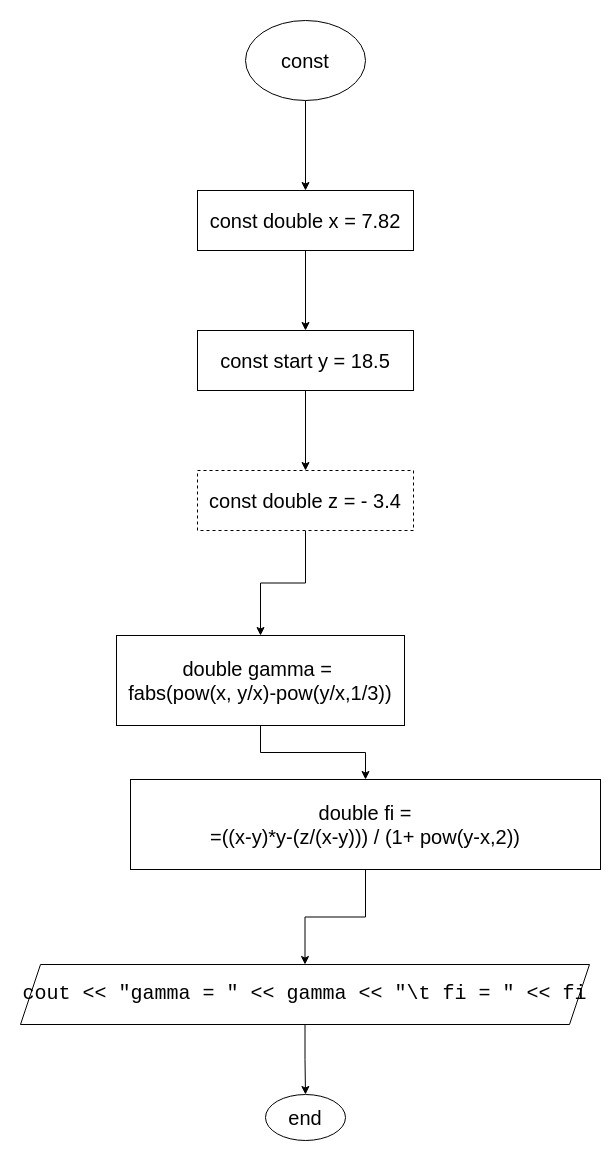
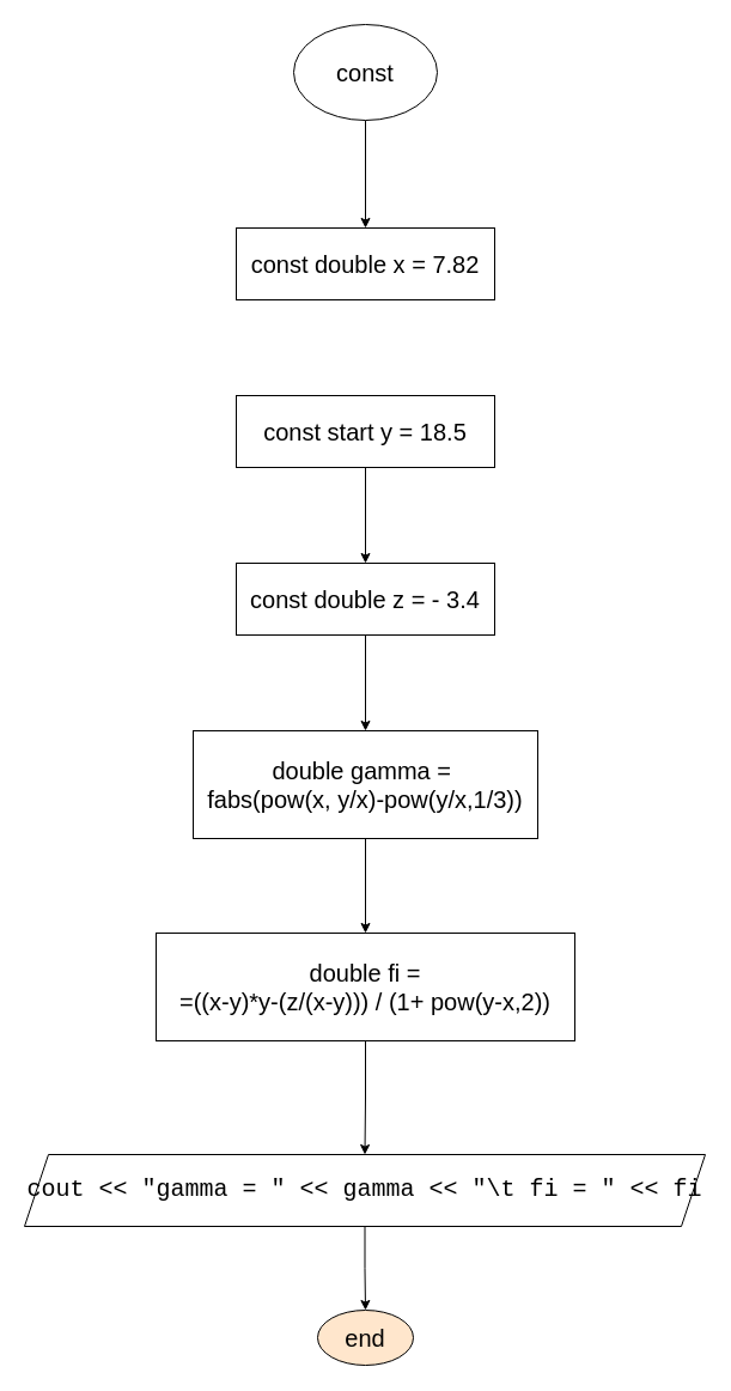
  <mxCell id="0" />
  <mxCell id="1" parent="0" />
  <mxCell id="2" value="" style="edgeStyle=orthogonalEdgeStyle;rounded=0;orthogonalLoop=1;jettySize=auto;html=1;" parent="1" source="3" target="5" edge="1"><mxGeometry relative="1" as="geometry" /></mxCell>
  <mxCell id="3" value="&lt;font style=&quot;font-size: 20px;&quot;&gt;const&lt;/font&gt;" style="ellipse;whiteSpace=wrap;html=1;" parent="1" vertex="1"><mxGeometry x="245" y="20" width="120" height="80" as="geometry" /></mxCell>
- <mxCell id="4" value="" style="edgeStyle=orthogonalEdgeStyle;rounded=0;orthogonalLoop=1;jettySize=auto;html=1;" parent="1" source="5" target="7" edge="1"><mxGeometry relative="1" as="geometry" /></mxCell>
  <mxCell id="5" value="&lt;font style=&quot;font-size: 20px;&quot;&gt;const double x = 7.82&lt;/font&gt;" style="whiteSpace=wrap;html=1;" parent="1" vertex="1"><mxGeometry x="197" y="190" width="216" height="60" as="geometry" /></mxCell>
  <mxCell id="6" value="" style="edgeStyle=orthogonalEdgeStyle;rounded=0;orthogonalLoop=1;jettySize=auto;html=1;" parent="1" source="7" target="9" edge="1"><mxGeometry relative="1" as="geometry" /></mxCell>
  <mxCell id="7" value="&lt;font style=&quot;font-size: 20px;&quot;&gt;const start y = 18.5&lt;/font&gt;" style="whiteSpace=wrap;html=1;" parent="1" vertex="1"><mxGeometry x="197" y="330" width="216" height="60" as="geometry" /></mxCell>
  <mxCell id="8" value="" style="edgeStyle=orthogonalEdgeStyle;rounded=0;orthogonalLoop=1;jettySize=auto;html=1;" parent="1" source="9" target="11" edge="1"><mxGeometry relative="1" as="geometry" /></mxCell>
- <mxCell id="9" value="&lt;font style=&quot;font-size: 20px;&quot;&gt;const double z = - 3.4&lt;/font&gt;" style="whiteSpace=wrap;html=1;dashed=1;" parent="1" vertex="1"><mxGeometry x="197" y="470" width="216" height="60" as="geometry" /></mxCell>
+ <mxCell id="9" value="&lt;font style=&quot;font-size: 20px;&quot;&gt;const double z = - 3.4&lt;/font&gt;" style="whiteSpace=wrap;html=1;" parent="1" vertex="1"><mxGeometry x="197" y="470" width="216" height="60" as="geometry" /></mxCell>
  <mxCell id="10" value="" style="edgeStyle=orthogonalEdgeStyle;rounded=0;orthogonalLoop=1;jettySize=auto;html=1;" parent="1" source="11" target="13" edge="1"><mxGeometry relative="1" as="geometry" /></mxCell>
- <mxCell id="11" value="&lt;font style=&quot;font-size: 20px;&quot;&gt;double gamma =&amp;nbsp;&lt;/font&gt;&lt;div&gt;&lt;font style=&quot;font-size: 20px;&quot;&gt;fabs(pow(x, y/x)-pow(y/x,1/3))&lt;/font&gt;&lt;/div&gt;" style="whiteSpace=wrap;html=1;" parent="1" vertex="1"><mxGeometry x="116" y="635" width="288" height="90" as="geometry" /></mxCell>
+ <mxCell id="11" value="&lt;font style=&quot;font-size: 20px;&quot;&gt;double gamma =&amp;nbsp;&lt;/font&gt;&lt;div&gt;&lt;font style=&quot;font-size: 20px;&quot;&gt;fabs(pow(x, y/x)-pow(y/x,1/3))&lt;/font&gt;&lt;/div&gt;" style="whiteSpace=wrap;html=1;" parent="1" vertex="1"><mxGeometry x="161" y="610" width="288" height="90" as="geometry" /></mxCell>
  <mxCell id="12" value="" style="edgeStyle=orthogonalEdgeStyle;rounded=0;orthogonalLoop=1;jettySize=auto;html=1;" parent="1" source="13" target="15" edge="1"><mxGeometry relative="1" as="geometry" /></mxCell>
- <mxCell id="13" value="&lt;font style=&quot;font-size: 20px;&quot;&gt;double fi =&lt;/font&gt;&lt;div&gt;&lt;font style=&quot;font-size: 20px;&quot;&gt;=((x-y)*y-(z/(x-y))) / (1+ pow(y-x,2))&lt;/font&gt;&lt;/div&gt;" style="whiteSpace=wrap;html=1;" parent="1" vertex="1"><mxGeometry x="130" y="779" width="470" height="90" as="geometry" /></mxCell>
+ <mxCell id="13" value="&lt;font style=&quot;font-size: 20px;&quot;&gt;double fi =&lt;/font&gt;&lt;div&gt;&lt;font style=&quot;font-size: 20px;&quot;&gt;=((x-y)*y-(z/(x-y))) / (1+ pow(y-x,2))&lt;/font&gt;&lt;/div&gt;" style="whiteSpace=wrap;html=1;" parent="1" vertex="1"><mxGeometry x="130" y="779" width="350" height="90" as="geometry" /></mxCell>
  <mxCell id="14" value="" style="edgeStyle=orthogonalEdgeStyle;rounded=0;orthogonalLoop=1;jettySize=auto;html=1;" parent="1" source="15" target="16" edge="1"><mxGeometry relative="1" as="geometry" /></mxCell>
  <mxCell id="15" value="&lt;div style=&quot;font-family: Consolas, &amp;quot;Courier New&amp;quot;, monospace; line-height: 19px; white-space: pre;&quot;&gt;&lt;font style=&quot;font-size: 20px;&quot;&gt;cout &amp;lt;&amp;lt; &quot;gamma = &quot; &amp;lt;&amp;lt; gamma &amp;lt;&amp;lt; &quot;\t fi = &quot; &amp;lt;&amp;lt; fi&lt;/font&gt;&lt;/div&gt;" style="shape=parallelogram;perimeter=parallelogramPerimeter;whiteSpace=wrap;html=1;fixedSize=1;" parent="1" vertex="1"><mxGeometry x="20" y="964" width="569" height="60" as="geometry" /></mxCell>
- <mxCell id="16" value="&lt;font style=&quot;font-size: 20px;&quot;&gt;end&lt;/font&gt;" style="ellipse;whiteSpace=wrap;html=1;" parent="1" vertex="1"><mxGeometry x="265" y="1094" width="80" height="46" as="geometry" /></mxCell>
+ <mxCell id="16" value="&lt;font style=&quot;font-size: 20px;&quot;&gt;end&lt;/font&gt;" style="ellipse;whiteSpace=wrap;html=1;fillColor=#ffe6cc;" parent="1" vertex="1"><mxGeometry x="265" y="1094" width="80" height="46" as="geometry" /></mxCell>
